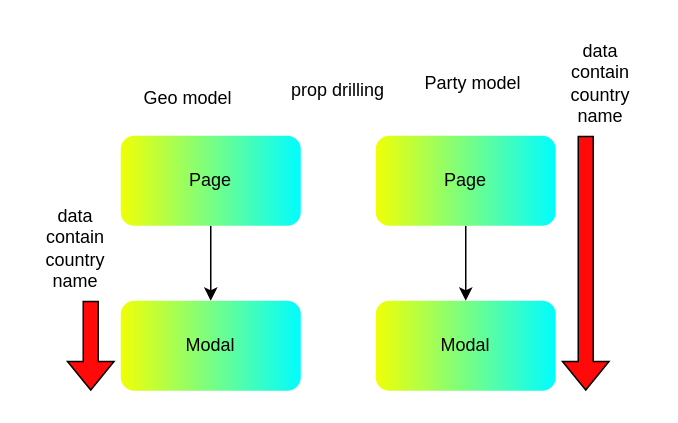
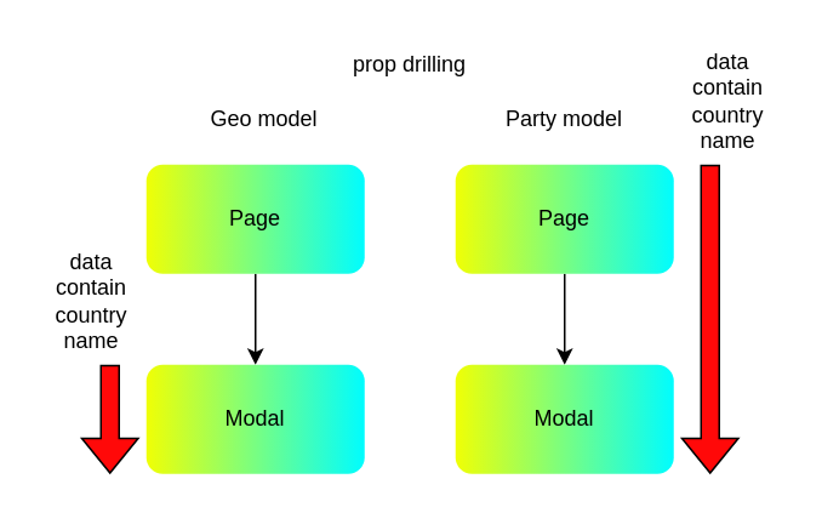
  <mxCell id="0" />
  <mxCell id="1" parent="0" />
- <mxCell id="2" value="Geo model" style="text;html=1;align=center;verticalAlign=middle;whiteSpace=wrap;rounded=0;" vertex="1" parent="1"><mxGeometry x="90" y="50" width="70" height="30" as="geometry" /></mxCell>
- <mxCell id="3" value="Party model" style="text;html=1;align=center;verticalAlign=middle;whiteSpace=wrap;rounded=0;" vertex="1" parent="1"><mxGeometry x="275" y="40" width="80" height="30" as="geometry" /></mxCell>
+ <mxCell id="2" value="Geo model" style="text;html=1;align=center;verticalAlign=middle;whiteSpace=wrap;rounded=0;" vertex="1" parent="1"><mxGeometry x="110" y="50" width="70" height="30" as="geometry" /></mxCell>
+ <mxCell id="3" value="Party model" style="text;html=1;align=center;verticalAlign=middle;whiteSpace=wrap;rounded=0;" vertex="1" parent="1"><mxGeometry x="270" y="50" width="80" height="30" as="geometry" /></mxCell>
  <mxCell id="4" value="" style="edgeStyle=orthogonalEdgeStyle;rounded=0;orthogonalLoop=1;jettySize=auto;html=1;fontFamily=Helvetica;fontSize=12;fontColor=default;" edge="1" parent="1" source="5" target="6"><mxGeometry relative="1" as="geometry" /></mxCell>
  <mxCell id="5" value="Page" style="rounded=1;whiteSpace=wrap;html=1;strokeColor=none;fillColor=#F0FF05;gradientColor=#00FDFF;gradientDirection=east;" vertex="1" parent="1"><mxGeometry x="80" y="90" width="120" height="60" as="geometry" /></mxCell>
  <mxCell id="6" value="Modal" style="rounded=1;whiteSpace=wrap;html=1;align=center;verticalAlign=middle;fontFamily=Helvetica;fontSize=12;fontColor=default;fillColor=#F0FF05;gradientColor=#00FDFF;gradientDirection=east;strokeColor=none;" vertex="1" parent="1"><mxGeometry x="80" y="200" width="120" height="60" as="geometry" /></mxCell>
  <mxCell id="7" value="" style="edgeStyle=orthogonalEdgeStyle;rounded=0;orthogonalLoop=1;jettySize=auto;html=1;fontFamily=Helvetica;fontSize=12;fontColor=default;" edge="1" parent="1" source="8" target="9"><mxGeometry relative="1" as="geometry" /></mxCell>
  <mxCell id="8" value="Page" style="rounded=1;whiteSpace=wrap;html=1;strokeColor=none;fillColor=#F0FF05;gradientColor=#00FDFF;gradientDirection=east;" vertex="1" parent="1"><mxGeometry x="250" y="90" width="120" height="60" as="geometry" /></mxCell>
  <mxCell id="9" value="Modal" style="rounded=1;whiteSpace=wrap;html=1;align=center;verticalAlign=middle;fontFamily=Helvetica;fontSize=12;fontColor=default;fillColor=#F0FF05;gradientColor=#00FDFF;gradientDirection=east;strokeColor=none;" vertex="1" parent="1"><mxGeometry x="250" y="200" width="120" height="60" as="geometry" /></mxCell>
- <mxCell id="10" value="prop drilling" style="text;html=1;align=center;verticalAlign=middle;whiteSpace=wrap;rounded=0;fontFamily=Helvetica;fontSize=12;fontColor=default;" vertex="1" parent="1"><mxGeometry x="190" y="45" width="70" height="30" as="geometry" /></mxCell>
+ <mxCell id="10" value="prop drilling" style="text;html=1;align=center;verticalAlign=middle;whiteSpace=wrap;rounded=0;fontFamily=Helvetica;fontSize=12;fontColor=default;" vertex="1" parent="1"><mxGeometry x="190" y="20" width="70" height="30" as="geometry" /></mxCell>
  <mxCell id="11" value="" style="shape=flexArrow;endArrow=classic;html=1;rounded=0;fontFamily=Helvetica;fontSize=12;fontColor=default;strokeColor=default;align=center;verticalAlign=middle;labelBackgroundColor=default;fillColor=#FF0909;" edge="1" parent="1"><mxGeometry width="50" height="50" relative="1" as="geometry"><mxPoint x="60" y="200" as="sourcePoint" /><mxPoint x="60" y="260" as="targetPoint" /></mxGeometry></mxCell>
  <mxCell id="12" value="" style="shape=flexArrow;endArrow=classic;html=1;rounded=0;fontFamily=Helvetica;fontSize=12;fontColor=default;fillColor=#FF0909;" edge="1" parent="1"><mxGeometry width="50" height="50" relative="1" as="geometry"><mxPoint x="390" y="90" as="sourcePoint" /><mxPoint x="390" y="260" as="targetPoint" /></mxGeometry></mxCell>
  <mxCell id="13" value="data contain country name" style="text;html=1;align=center;verticalAlign=middle;whiteSpace=wrap;rounded=0;fontFamily=Helvetica;fontSize=12;fontColor=default;" vertex="1" parent="1"><mxGeometry x="370" y="40" width="60" height="30" as="geometry" /></mxCell>
  <mxCell id="14" value="data contain country name" style="text;html=1;align=center;verticalAlign=middle;whiteSpace=wrap;rounded=0;fontFamily=Helvetica;fontSize=12;fontColor=default;" vertex="1" parent="1"><mxGeometry x="20" y="150" width="60" height="30" as="geometry" /></mxCell>
